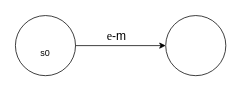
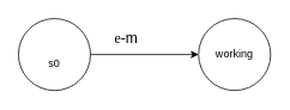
  <mxCell id="0" />
  <mxCell id="1" parent="0" />
  <mxCell id="2" value="" style="ellipse;whiteSpace=wrap;html=1;aspect=fixed;" vertex="1" parent="1"><mxGeometry x="20" y="20" width="80" height="80" as="geometry" /></mxCell>
  <mxCell id="3" value="" style="ellipse;whiteSpace=wrap;html=1;aspect=fixed;" vertex="1" parent="1"><mxGeometry x="220" y="20" width="80" height="80" as="geometry" /></mxCell>
  <mxCell id="4" value="s0" style="text;html=1;strokeColor=none;fillColor=none;align=center;verticalAlign=middle;whiteSpace=wrap;rounded=0;" vertex="1" parent="1"><mxGeometry x="40" y="60" width="40" height="20" as="geometry" /></mxCell>
+ <mxCell id="5" value="working" style="text;html=1;strokeColor=none;fillColor=none;align=center;verticalAlign=middle;whiteSpace=wrap;rounded=0;" vertex="1" parent="1"><mxGeometry x="240" y="50" width="40" height="20" as="geometry" /></mxCell>
  <mxCell id="6" value="" style="endArrow=classic;html=1;exitX=1;exitY=0.5;exitDx=0;exitDy=0;entryX=0;entryY=0.5;entryDx=0;entryDy=0;" edge="1" parent="1" source="2" target="3"><mxGeometry width="50" height="50" relative="1" as="geometry"><mxPoint x="330" y="170" as="sourcePoint" /><mxPoint x="380" y="120" as="targetPoint" /></mxGeometry></mxCell>
- <mxCell id="7" value="&lt;p class=&quot;MsoNormal&quot;&gt;&lt;span style=&quot;font-size: 12.0pt ; line-height: 107% ; font-family: &amp;quot;symbol&amp;quot;&quot;&gt;&lt;span&gt;e&lt;/span&gt;&lt;/span&gt;&lt;span style=&quot;font-size: 12.0pt ; line-height: 107%&quot;&gt;-m&lt;/span&gt;&lt;/p&gt;" style="text;whiteSpace=wrap;html=1;" vertex="1" parent="1"><mxGeometry x="140" y="20" width="50" height="60" as="geometry" /></mxCell>
+ <mxCell id="7" value="&lt;p class=&quot;MsoNormal&quot;&gt;&lt;span style=&quot;font-size: 12.0pt ; line-height: 107% ; font-family: &amp;quot;symbol&amp;quot;&quot;&gt;&lt;span&gt;e&lt;/span&gt;&lt;/span&gt;&lt;span style=&quot;font-size: 12.0pt ; line-height: 107%&quot;&gt;-m&lt;/span&gt;&lt;/p&gt;" style="text;whiteSpace=wrap;html=1;" vertex="1" parent="1"><mxGeometry x="125" y="15" width="50" height="60" as="geometry" /></mxCell>
